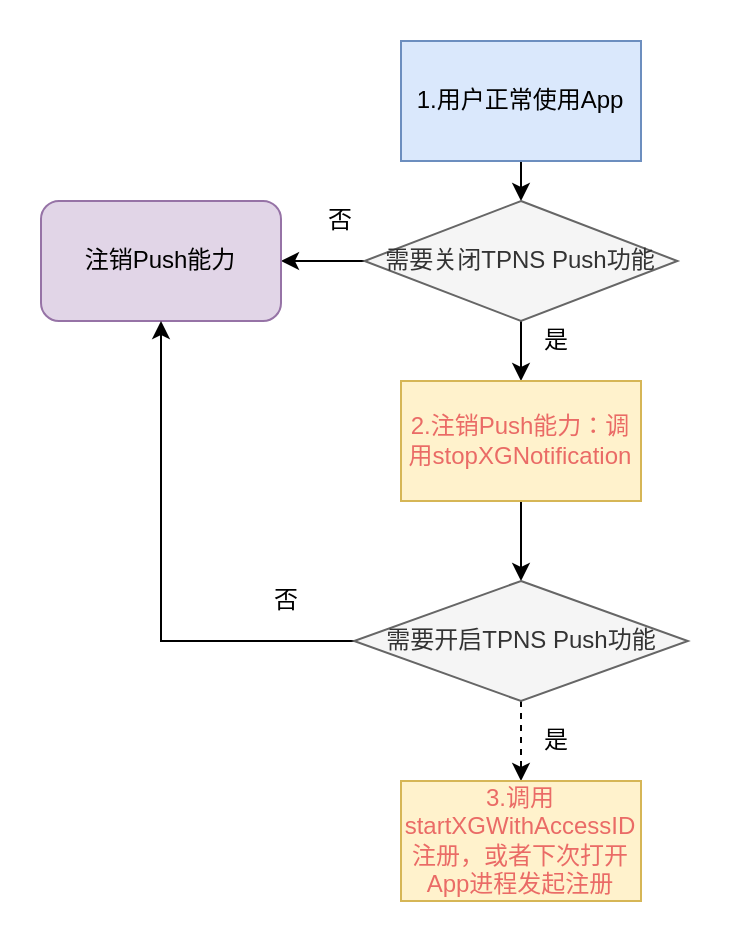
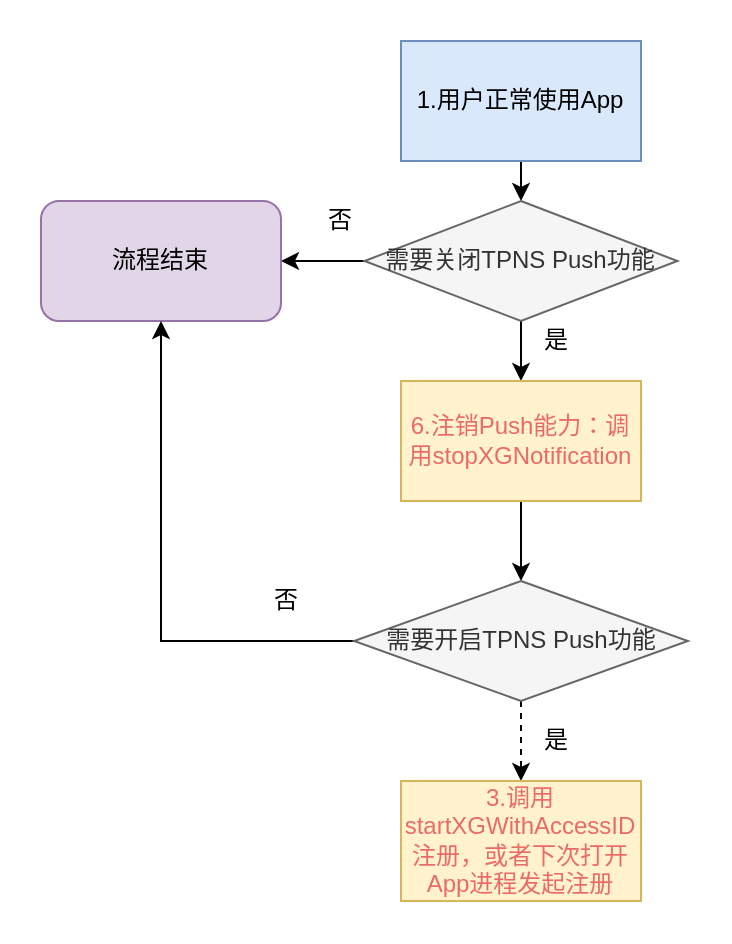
  <mxCell id="0" />
  <mxCell id="1" parent="0" />
  <mxCell id="2" value="" style="endArrow=classic;html=1;exitX=0.5;exitY=1;exitDx=0;exitDy=0;entryX=0.5;entryY=0;entryDx=0;entryDy=0;" edge="1" parent="1" source="3"><mxGeometry width="50" height="50" relative="1" as="geometry"><mxPoint x="260" y="80" as="sourcePoint" /><mxPoint x="260" y="100" as="targetPoint" /></mxGeometry></mxCell>
  <mxCell id="3" value="&lt;font face=&quot;helvetica&quot;&gt;1.用户正常使用App&lt;/font&gt;" style="whiteSpace=wrap;html=1;fillColor=#dae8fc;strokeColor=#6c8ebf;rounded=0;" vertex="1" parent="1"><mxGeometry x="200" y="20" width="120" height="60" as="geometry" /></mxCell>
  <mxCell id="4" value="是" style="text;html=1;strokeColor=none;fillColor=none;align=center;verticalAlign=middle;whiteSpace=wrap;rounded=0;" vertex="1" parent="1"><mxGeometry x="258" y="160" width="40" height="20" as="geometry" /></mxCell>
  <mxCell id="5" style="edgeStyle=orthogonalEdgeStyle;rounded=0;orthogonalLoop=1;jettySize=auto;html=1;exitX=0;exitY=0.5;exitDx=0;exitDy=0;entryX=1;entryY=0.5;entryDx=0;entryDy=0;" edge="1" parent="1" source="7" target="8"><mxGeometry relative="1" as="geometry" /></mxCell>
  <mxCell id="6" style="edgeStyle=orthogonalEdgeStyle;rounded=0;orthogonalLoop=1;jettySize=auto;html=1;exitX=0.5;exitY=1;exitDx=0;exitDy=0;entryX=0.5;entryY=0;entryDx=0;entryDy=0;" edge="1" parent="1" source="7" target="11"><mxGeometry relative="1" as="geometry" /></mxCell>
  <mxCell id="7" value="需要关闭TPNS Push功能" style="rhombus;whiteSpace=wrap;html=1;fillColor=#f5f5f5;strokeColor=#666666;fontColor=#333333;" vertex="1" parent="1"><mxGeometry x="181.77" y="100" width="156.44" height="60" as="geometry" /></mxCell>
- <mxCell id="8" value="&lt;font face=&quot;helvetica&quot;&gt;注销Push能力&lt;br&gt;&lt;/font&gt;" style="rounded=1;whiteSpace=wrap;html=1;fillColor=#e1d5e7;strokeColor=#9673a6;" vertex="1" parent="1"><mxGeometry x="20" y="100" width="120" height="60" as="geometry" /></mxCell>
+ <mxCell id="8" value="&lt;font face=&quot;helvetica&quot;&gt;流程结束&lt;br&gt;&lt;/font&gt;" style="rounded=1;whiteSpace=wrap;html=1;fillColor=#e1d5e7;strokeColor=#9673a6;" vertex="1" parent="1"><mxGeometry x="20" y="100" width="120" height="60" as="geometry" /></mxCell>
  <mxCell id="9" value="否" style="text;html=1;strokeColor=none;fillColor=none;align=center;verticalAlign=middle;whiteSpace=wrap;rounded=0;" vertex="1" parent="1"><mxGeometry x="150" y="100" width="40" height="20" as="geometry" /></mxCell>
  <mxCell id="10" style="edgeStyle=orthogonalEdgeStyle;rounded=0;orthogonalLoop=1;jettySize=auto;html=1;exitX=0.5;exitY=1;exitDx=0;exitDy=0;entryX=0.5;entryY=0;entryDx=0;entryDy=0;" edge="1" parent="1" source="11" target="14"><mxGeometry relative="1" as="geometry" /></mxCell>
- <mxCell id="11" value="&lt;font face=&quot;helvetica&quot;&gt;&lt;font color=&quot;#ea6b66&quot;&gt;2.注销Push能力：调用stopXGNotification&lt;/font&gt;&lt;br&gt;&lt;/font&gt;" style="rounded=0;whiteSpace=wrap;html=1;fillColor=#fff2cc;strokeColor=#d6b656;" vertex="1" parent="1"><mxGeometry x="200" y="190" width="120" height="60" as="geometry" /></mxCell>
+ <mxCell id="11" value="&lt;font face=&quot;helvetica&quot;&gt;&lt;font color=&quot;#ea6b66&quot;&gt;6.注销Push能力：调用stopXGNotification&lt;/font&gt;&lt;br&gt;&lt;/font&gt;" style="rounded=0;whiteSpace=wrap;html=1;fillColor=#fff2cc;strokeColor=#d6b656;" vertex="1" parent="1"><mxGeometry x="200" y="190" width="120" height="60" as="geometry" /></mxCell>
  <mxCell id="12" style="edgeStyle=orthogonalEdgeStyle;rounded=0;orthogonalLoop=1;jettySize=auto;html=1;exitX=0;exitY=0.5;exitDx=0;exitDy=0;entryX=0.5;entryY=1;entryDx=0;entryDy=0;" edge="1" parent="1" source="14" target="8"><mxGeometry relative="1" as="geometry" /></mxCell>
  <mxCell id="13" style="edgeStyle=orthogonalEdgeStyle;rounded=0;orthogonalLoop=1;jettySize=auto;html=1;exitX=0.5;exitY=1;exitDx=0;exitDy=0;entryX=0.5;entryY=0;entryDx=0;entryDy=0;dashed=1;" edge="1" parent="1" source="14" target="16"><mxGeometry relative="1" as="geometry" /></mxCell>
  <mxCell id="14" value="需要开启TPNS Push功能" style="rhombus;whiteSpace=wrap;html=1;fillColor=#f5f5f5;strokeColor=#666666;fontColor=#333333;" vertex="1" parent="1"><mxGeometry x="176.56" y="290" width="166.87" height="60" as="geometry" /></mxCell>
  <mxCell id="15" value="否" style="text;html=1;strokeColor=none;fillColor=none;align=center;verticalAlign=middle;whiteSpace=wrap;rounded=0;" vertex="1" parent="1"><mxGeometry x="123" y="290" width="40" height="20" as="geometry" /></mxCell>
  <mxCell id="16" value="&lt;font color=&quot;#ea6b66&quot;&gt;3.&lt;/font&gt;&lt;span style=&quot;font-family: &amp;#34;helvetica&amp;#34;&quot;&gt;&lt;font color=&quot;#ea6b66&quot;&gt;调用startXGWithAccessID&lt;br&gt;注册，或者下次打开App进程发起注册&lt;/font&gt;&lt;br&gt;&lt;/span&gt;" style="rounded=0;whiteSpace=wrap;html=1;fillColor=#fff2cc;strokeColor=#d6b656;" vertex="1" parent="1"><mxGeometry x="200" y="390" width="120" height="60" as="geometry" /></mxCell>
  <mxCell id="17" value="是" style="text;html=1;strokeColor=none;fillColor=none;align=center;verticalAlign=middle;whiteSpace=wrap;rounded=0;" vertex="1" parent="1"><mxGeometry x="258" y="360" width="40" height="20" as="geometry" /></mxCell>
